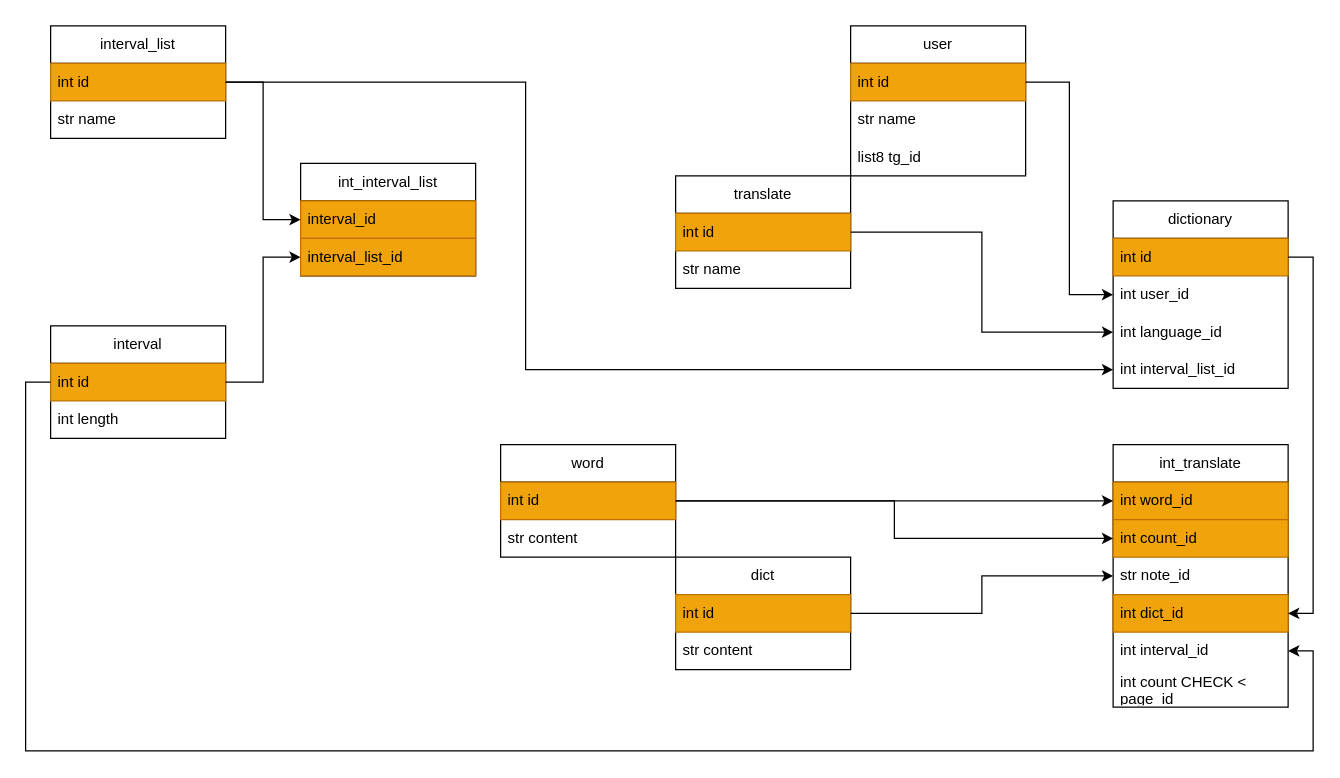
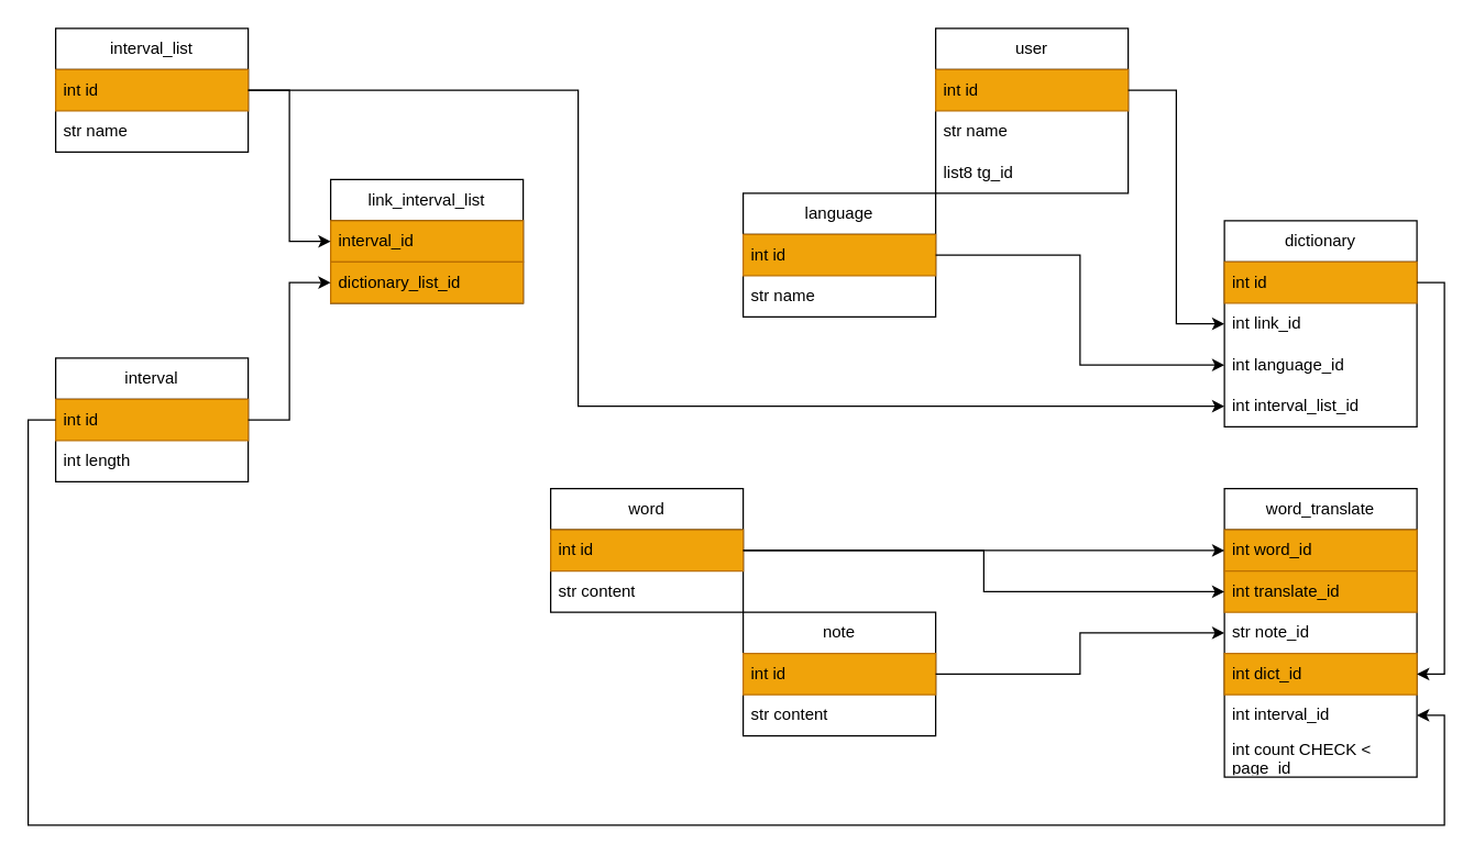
  <mxCell id="0" />
  <mxCell id="1" parent="0" />
  <mxCell id="2" value="interval" style="swimlane;fontStyle=0;childLayout=stackLayout;horizontal=1;startSize=30;horizontalStack=0;resizeParent=1;resizeParentMax=0;resizeLast=0;collapsible=1;marginBottom=0;whiteSpace=wrap;html=1;" parent="1" vertex="1"><mxGeometry x="40" y="260" width="140" height="90" as="geometry" /></mxCell>
  <mxCell id="3" value="int id" style="text;strokeColor=#BD7000;fillColor=#f0a30a;align=left;verticalAlign=middle;spacingLeft=4;spacingRight=4;overflow=hidden;points=[[0,0.5],[1,0.5]];portConstraint=eastwest;rotatable=0;whiteSpace=wrap;html=1;fontColor=#000000;" parent="2" vertex="1"><mxGeometry y="30" width="140" height="30" as="geometry" /></mxCell>
  <mxCell id="4" value="int length" style="text;strokeColor=none;fillColor=none;align=left;verticalAlign=middle;spacingLeft=4;spacingRight=4;overflow=hidden;points=[[0,0.5],[1,0.5]];portConstraint=eastwest;rotatable=0;whiteSpace=wrap;html=1;" parent="2" vertex="1"><mxGeometry y="60" width="140" height="30" as="geometry" /></mxCell>
  <mxCell id="5" value="interval_list" style="swimlane;fontStyle=0;childLayout=stackLayout;horizontal=1;startSize=30;horizontalStack=0;resizeParent=1;resizeParentMax=0;resizeLast=0;collapsible=1;marginBottom=0;whiteSpace=wrap;html=1;" parent="1" vertex="1"><mxGeometry x="40" y="20" width="140" height="90" as="geometry" /></mxCell>
  <mxCell id="6" value="int id" style="text;strokeColor=#BD7000;fillColor=#f0a30a;align=left;verticalAlign=middle;spacingLeft=4;spacingRight=4;overflow=hidden;points=[[0,0.5],[1,0.5]];portConstraint=eastwest;rotatable=0;whiteSpace=wrap;html=1;fontColor=#000000;" parent="5" vertex="1"><mxGeometry y="30" width="140" height="30" as="geometry" /></mxCell>
  <mxCell id="7" value="str name" style="text;strokeColor=none;fillColor=none;align=left;verticalAlign=middle;spacingLeft=4;spacingRight=4;overflow=hidden;points=[[0,0.5],[1,0.5]];portConstraint=eastwest;rotatable=0;whiteSpace=wrap;html=1;" parent="5" vertex="1"><mxGeometry y="60" width="140" height="30" as="geometry" /></mxCell>
  <mxCell id="8" value="word" style="swimlane;fontStyle=0;childLayout=stackLayout;horizontal=1;startSize=30;horizontalStack=0;resizeParent=1;resizeParentMax=0;resizeLast=0;collapsible=1;marginBottom=0;whiteSpace=wrap;html=1;" parent="1" vertex="1"><mxGeometry x="400" y="355" width="140" height="90" as="geometry" /></mxCell>
  <mxCell id="9" value="int id" style="text;strokeColor=#BD7000;fillColor=#f0a30a;align=left;verticalAlign=middle;spacingLeft=4;spacingRight=4;overflow=hidden;points=[[0,0.5],[1,0.5]];portConstraint=eastwest;rotatable=0;whiteSpace=wrap;html=1;fontColor=#000000;" parent="8" vertex="1"><mxGeometry y="30" width="140" height="30" as="geometry" /></mxCell>
  <mxCell id="10" value="str content" style="text;strokeColor=none;fillColor=none;align=left;verticalAlign=middle;spacingLeft=4;spacingRight=4;overflow=hidden;points=[[0,0.5],[1,0.5]];portConstraint=eastwest;rotatable=0;whiteSpace=wrap;html=1;" parent="8" vertex="1"><mxGeometry y="60" width="140" height="30" as="geometry" /></mxCell>
- <mxCell id="11" value="int_interval_list" style="swimlane;fontStyle=0;childLayout=stackLayout;horizontal=1;startSize=30;horizontalStack=0;resizeParent=1;resizeParentMax=0;resizeLast=0;collapsible=1;marginBottom=0;whiteSpace=wrap;html=1;" parent="1" vertex="1"><mxGeometry x="240" y="130" width="140" height="90" as="geometry" /></mxCell>
+ <mxCell id="11" value="link_interval_list" style="swimlane;fontStyle=0;childLayout=stackLayout;horizontal=1;startSize=30;horizontalStack=0;resizeParent=1;resizeParentMax=0;resizeLast=0;collapsible=1;marginBottom=0;whiteSpace=wrap;html=1;" parent="1" vertex="1"><mxGeometry x="240" y="130" width="140" height="90" as="geometry" /></mxCell>
  <mxCell id="12" value="interval_id" style="text;strokeColor=#BD7000;fillColor=#f0a30a;align=left;verticalAlign=middle;spacingLeft=4;spacingRight=4;overflow=hidden;points=[[0,0.5],[1,0.5]];portConstraint=eastwest;rotatable=0;whiteSpace=wrap;html=1;fontColor=#000000;" parent="11" vertex="1"><mxGeometry y="30" width="140" height="30" as="geometry" /></mxCell>
- <mxCell id="13" value="interval_list_id" style="text;strokeColor=#BD7000;fillColor=#f0a30a;align=left;verticalAlign=middle;spacingLeft=4;spacingRight=4;overflow=hidden;points=[[0,0.5],[1,0.5]];portConstraint=eastwest;rotatable=0;whiteSpace=wrap;html=1;fontColor=#000000;" parent="11" vertex="1"><mxGeometry y="60" width="140" height="30" as="geometry" /></mxCell>
+ <mxCell id="13" value="dictionary_list_id" style="text;strokeColor=#BD7000;fillColor=#f0a30a;align=left;verticalAlign=middle;spacingLeft=4;spacingRight=4;overflow=hidden;points=[[0,0.5],[1,0.5]];portConstraint=eastwest;rotatable=0;whiteSpace=wrap;html=1;fontColor=#000000;" parent="11" vertex="1"><mxGeometry y="60" width="140" height="30" as="geometry" /></mxCell>
  <mxCell id="14" value="dictionary" style="swimlane;fontStyle=0;childLayout=stackLayout;horizontal=1;startSize=30;horizontalStack=0;resizeParent=1;resizeParentMax=0;resizeLast=0;collapsible=1;marginBottom=0;whiteSpace=wrap;html=1;" parent="1" vertex="1"><mxGeometry x="890" y="160" width="140" height="150" as="geometry" /></mxCell>
  <mxCell id="15" value="int id" style="text;strokeColor=#BD7000;fillColor=#f0a30a;align=left;verticalAlign=middle;spacingLeft=4;spacingRight=4;overflow=hidden;points=[[0,0.5],[1,0.5]];portConstraint=eastwest;rotatable=0;whiteSpace=wrap;html=1;fontColor=#000000;" parent="14" vertex="1"><mxGeometry y="30" width="140" height="30" as="geometry" /></mxCell>
- <mxCell id="16" value="int user_id" style="text;strokeColor=none;fillColor=none;align=left;verticalAlign=middle;spacingLeft=4;spacingRight=4;overflow=hidden;points=[[0,0.5],[1,0.5]];portConstraint=eastwest;rotatable=0;whiteSpace=wrap;html=1;" parent="14" vertex="1"><mxGeometry y="60" width="140" height="30" as="geometry" /></mxCell>
+ <mxCell id="16" value="int link_id" style="text;strokeColor=none;fillColor=none;align=left;verticalAlign=middle;spacingLeft=4;spacingRight=4;overflow=hidden;points=[[0,0.5],[1,0.5]];portConstraint=eastwest;rotatable=0;whiteSpace=wrap;html=1;" parent="14" vertex="1"><mxGeometry y="60" width="140" height="30" as="geometry" /></mxCell>
  <mxCell id="17" value="int language_id" style="text;strokeColor=none;fillColor=none;align=left;verticalAlign=middle;spacingLeft=4;spacingRight=4;overflow=hidden;points=[[0,0.5],[1,0.5]];portConstraint=eastwest;rotatable=0;whiteSpace=wrap;html=1;" parent="14" vertex="1"><mxGeometry y="90" width="140" height="30" as="geometry" /></mxCell>
  <mxCell id="18" value="int interval_list_id" style="text;strokeColor=none;fillColor=none;align=left;verticalAlign=middle;spacingLeft=4;spacingRight=4;overflow=hidden;points=[[0,0.5],[1,0.5]];portConstraint=eastwest;rotatable=0;whiteSpace=wrap;html=1;" vertex="1" parent="14"><mxGeometry y="120" width="140" height="30" as="geometry" /></mxCell>
  <mxCell id="19" value="user" style="swimlane;fontStyle=0;childLayout=stackLayout;horizontal=1;startSize=30;horizontalStack=0;resizeParent=1;resizeParentMax=0;resizeLast=0;collapsible=1;marginBottom=0;whiteSpace=wrap;html=1;" parent="1" vertex="1"><mxGeometry x="680" y="20" width="140" height="120" as="geometry" /></mxCell>
  <mxCell id="20" value="int id" style="text;strokeColor=#BD7000;fillColor=#f0a30a;align=left;verticalAlign=middle;spacingLeft=4;spacingRight=4;overflow=hidden;points=[[0,0.5],[1,0.5]];portConstraint=eastwest;rotatable=0;whiteSpace=wrap;html=1;fontColor=#000000;" parent="19" vertex="1"><mxGeometry y="30" width="140" height="30" as="geometry" /></mxCell>
  <mxCell id="21" value="str name" style="text;strokeColor=none;fillColor=none;align=left;verticalAlign=middle;spacingLeft=4;spacingRight=4;overflow=hidden;points=[[0,0.5],[1,0.5]];portConstraint=eastwest;rotatable=0;whiteSpace=wrap;html=1;" parent="19" vertex="1"><mxGeometry y="60" width="140" height="30" as="geometry" /></mxCell>
  <mxCell id="22" value="list8 tg_id" style="text;strokeColor=none;fillColor=none;align=left;verticalAlign=middle;spacingLeft=4;spacingRight=4;overflow=hidden;points=[[0,0.5],[1,0.5]];portConstraint=eastwest;rotatable=0;whiteSpace=wrap;html=1;" parent="19" vertex="1"><mxGeometry y="90" width="140" height="30" as="geometry" /></mxCell>
- <mxCell id="23" value="translate" style="swimlane;fontStyle=0;childLayout=stackLayout;horizontal=1;startSize=30;horizontalStack=0;resizeParent=1;resizeParentMax=0;resizeLast=0;collapsible=1;marginBottom=0;whiteSpace=wrap;html=1;" parent="1" vertex="1"><mxGeometry x="540" y="140" width="140" height="90" as="geometry" /></mxCell>
+ <mxCell id="23" value="language" style="swimlane;fontStyle=0;childLayout=stackLayout;horizontal=1;startSize=30;horizontalStack=0;resizeParent=1;resizeParentMax=0;resizeLast=0;collapsible=1;marginBottom=0;whiteSpace=wrap;html=1;" parent="1" vertex="1"><mxGeometry x="540" y="140" width="140" height="90" as="geometry" /></mxCell>
  <mxCell id="24" value="int id" style="text;strokeColor=#BD7000;fillColor=#f0a30a;align=left;verticalAlign=middle;spacingLeft=4;spacingRight=4;overflow=hidden;points=[[0,0.5],[1,0.5]];portConstraint=eastwest;rotatable=0;whiteSpace=wrap;html=1;fontColor=#000000;" parent="23" vertex="1"><mxGeometry y="30" width="140" height="30" as="geometry" /></mxCell>
  <mxCell id="25" value="str name" style="text;strokeColor=none;fillColor=none;align=left;verticalAlign=middle;spacingLeft=4;spacingRight=4;overflow=hidden;points=[[0,0.5],[1,0.5]];portConstraint=eastwest;rotatable=0;whiteSpace=wrap;html=1;" parent="23" vertex="1"><mxGeometry y="60" width="140" height="30" as="geometry" /></mxCell>
  <mxCell id="26" style="edgeStyle=orthogonalEdgeStyle;rounded=0;orthogonalLoop=1;jettySize=auto;html=1;exitX=1;exitY=0.5;exitDx=0;exitDy=0;entryX=0;entryY=0.5;entryDx=0;entryDy=0;" parent="1" source="6" target="12" edge="1"><mxGeometry relative="1" as="geometry" /></mxCell>
  <mxCell id="27" style="edgeStyle=orthogonalEdgeStyle;rounded=0;orthogonalLoop=1;jettySize=auto;html=1;exitX=1;exitY=0.5;exitDx=0;exitDy=0;entryX=0;entryY=0.5;entryDx=0;entryDy=0;" parent="1" source="3" target="13" edge="1"><mxGeometry relative="1" as="geometry" /></mxCell>
- <mxCell id="28" value="int_translate" style="swimlane;fontStyle=0;childLayout=stackLayout;horizontal=1;startSize=30;horizontalStack=0;resizeParent=1;resizeParentMax=0;resizeLast=0;collapsible=1;marginBottom=0;whiteSpace=wrap;html=1;" parent="1" vertex="1"><mxGeometry x="890" y="355" width="140" height="210" as="geometry"><mxRectangle x="640" y="375" width="130" height="30" as="alternateBounds" /></mxGeometry></mxCell>
+ <mxCell id="28" value="word_translate" style="swimlane;fontStyle=0;childLayout=stackLayout;horizontal=1;startSize=30;horizontalStack=0;resizeParent=1;resizeParentMax=0;resizeLast=0;collapsible=1;marginBottom=0;whiteSpace=wrap;html=1;" parent="1" vertex="1"><mxGeometry x="890" y="355" width="140" height="210" as="geometry"><mxRectangle x="640" y="375" width="130" height="30" as="alternateBounds" /></mxGeometry></mxCell>
  <mxCell id="29" value="int word_id" style="text;strokeColor=#BD7000;fillColor=#f0a30a;align=left;verticalAlign=middle;spacingLeft=4;spacingRight=4;overflow=hidden;points=[[0,0.5],[1,0.5]];portConstraint=eastwest;rotatable=0;whiteSpace=wrap;html=1;fontColor=#000000;" parent="28" vertex="1"><mxGeometry y="30" width="140" height="30" as="geometry" /></mxCell>
- <mxCell id="30" value="int count_id" style="text;align=left;verticalAlign=middle;spacingLeft=4;spacingRight=4;overflow=hidden;points=[[0,0.5],[1,0.5]];portConstraint=eastwest;rotatable=0;whiteSpace=wrap;html=1;fillColor=#f0a30a;fontColor=#000000;strokeColor=#BD7000;" parent="28" vertex="1"><mxGeometry y="60" width="140" height="30" as="geometry" /></mxCell>
+ <mxCell id="30" value="int translate_id" style="text;align=left;verticalAlign=middle;spacingLeft=4;spacingRight=4;overflow=hidden;points=[[0,0.5],[1,0.5]];portConstraint=eastwest;rotatable=0;whiteSpace=wrap;html=1;fillColor=#f0a30a;fontColor=#000000;strokeColor=#BD7000;" parent="28" vertex="1"><mxGeometry y="60" width="140" height="30" as="geometry" /></mxCell>
  <mxCell id="31" value="str note_id" style="text;strokeColor=none;fillColor=none;align=left;verticalAlign=middle;spacingLeft=4;spacingRight=4;overflow=hidden;points=[[0,0.5],[1,0.5]];portConstraint=eastwest;rotatable=0;whiteSpace=wrap;html=1;" parent="28" vertex="1"><mxGeometry y="90" width="140" height="30" as="geometry" /></mxCell>
  <mxCell id="32" value="int dict_id" style="text;strokeColor=#BD7000;fillColor=#f0a30a;align=left;verticalAlign=middle;spacingLeft=4;spacingRight=4;overflow=hidden;points=[[0,0.5],[1,0.5]];portConstraint=eastwest;rotatable=0;whiteSpace=wrap;html=1;fontColor=#000000;" parent="28" vertex="1"><mxGeometry y="120" width="140" height="30" as="geometry" /></mxCell>
  <mxCell id="33" value="int interval_id" style="text;strokeColor=none;fillColor=none;align=left;verticalAlign=middle;spacingLeft=4;spacingRight=4;overflow=hidden;points=[[0,0.5],[1,0.5]];portConstraint=eastwest;rotatable=0;whiteSpace=wrap;html=1;" parent="28" vertex="1"><mxGeometry y="150" width="140" height="30" as="geometry" /></mxCell>
  <mxCell id="34" value="int count CHECK &amp;lt; page_id" style="text;strokeColor=none;fillColor=none;align=left;verticalAlign=middle;spacingLeft=4;spacingRight=4;overflow=hidden;points=[[0,0.5],[1,0.5]];portConstraint=eastwest;rotatable=0;whiteSpace=wrap;html=1;" parent="28" vertex="1"><mxGeometry y="180" width="140" height="30" as="geometry" /></mxCell>
  <mxCell id="35" style="edgeStyle=orthogonalEdgeStyle;rounded=0;orthogonalLoop=1;jettySize=auto;html=1;exitX=1;exitY=0.5;exitDx=0;exitDy=0;entryX=0;entryY=0.5;entryDx=0;entryDy=0;" parent="1" source="20" target="16" edge="1"><mxGeometry relative="1" as="geometry" /></mxCell>
  <mxCell id="36" style="edgeStyle=orthogonalEdgeStyle;rounded=0;orthogonalLoop=1;jettySize=auto;html=1;exitX=1;exitY=0.5;exitDx=0;exitDy=0;entryX=0;entryY=0.5;entryDx=0;entryDy=0;" parent="1" source="24" target="17" edge="1"><mxGeometry relative="1" as="geometry" /></mxCell>
- <mxCell id="37" value="dict" style="swimlane;fontStyle=0;childLayout=stackLayout;horizontal=1;startSize=30;horizontalStack=0;resizeParent=1;resizeParentMax=0;resizeLast=0;collapsible=1;marginBottom=0;whiteSpace=wrap;html=1;" parent="1" vertex="1"><mxGeometry x="540" y="445" width="140" height="90" as="geometry" /></mxCell>
+ <mxCell id="37" value="note" style="swimlane;fontStyle=0;childLayout=stackLayout;horizontal=1;startSize=30;horizontalStack=0;resizeParent=1;resizeParentMax=0;resizeLast=0;collapsible=1;marginBottom=0;whiteSpace=wrap;html=1;" parent="1" vertex="1"><mxGeometry x="540" y="445" width="140" height="90" as="geometry" /></mxCell>
  <mxCell id="38" value="int id" style="text;strokeColor=#BD7000;fillColor=#f0a30a;align=left;verticalAlign=middle;spacingLeft=4;spacingRight=4;overflow=hidden;points=[[0,0.5],[1,0.5]];portConstraint=eastwest;rotatable=0;whiteSpace=wrap;html=1;fontColor=#000000;" parent="37" vertex="1"><mxGeometry y="30" width="140" height="30" as="geometry" /></mxCell>
  <mxCell id="39" value="str content" style="text;strokeColor=none;fillColor=none;align=left;verticalAlign=middle;spacingLeft=4;spacingRight=4;overflow=hidden;points=[[0,0.5],[1,0.5]];portConstraint=eastwest;rotatable=0;whiteSpace=wrap;html=1;" parent="37" vertex="1"><mxGeometry y="60" width="140" height="30" as="geometry" /></mxCell>
  <mxCell id="40" style="edgeStyle=orthogonalEdgeStyle;rounded=0;orthogonalLoop=1;jettySize=auto;html=1;exitX=1;exitY=0.5;exitDx=0;exitDy=0;entryX=1;entryY=0.5;entryDx=0;entryDy=0;" parent="1" source="15" target="32" edge="1"><mxGeometry relative="1" as="geometry" /></mxCell>
  <mxCell id="41" style="edgeStyle=orthogonalEdgeStyle;rounded=0;orthogonalLoop=1;jettySize=auto;html=1;exitX=1;exitY=0.5;exitDx=0;exitDy=0;entryX=0;entryY=0.5;entryDx=0;entryDy=0;" parent="1" source="9" target="29" edge="1"><mxGeometry relative="1" as="geometry" /></mxCell>
  <mxCell id="42" style="edgeStyle=orthogonalEdgeStyle;rounded=0;orthogonalLoop=1;jettySize=auto;html=1;exitX=1;exitY=0.5;exitDx=0;exitDy=0;entryX=0;entryY=0.5;entryDx=0;entryDy=0;" parent="1" source="38" target="31" edge="1"><mxGeometry relative="1" as="geometry" /></mxCell>
  <mxCell id="43" style="edgeStyle=orthogonalEdgeStyle;rounded=0;orthogonalLoop=1;jettySize=auto;html=1;exitX=0;exitY=0.5;exitDx=0;exitDy=0;entryX=1;entryY=0.5;entryDx=0;entryDy=0;" parent="1" source="3" target="33" edge="1"><mxGeometry relative="1" as="geometry"><Array as="points"><mxPoint x="20" y="305" /><mxPoint x="20" y="600" /><mxPoint x="1050" y="600" /><mxPoint x="1050" y="520" /></Array></mxGeometry></mxCell>
  <mxCell id="44" style="edgeStyle=orthogonalEdgeStyle;rounded=0;orthogonalLoop=1;jettySize=auto;html=1;exitX=1;exitY=0.5;exitDx=0;exitDy=0;entryX=0;entryY=0.5;entryDx=0;entryDy=0;" edge="1" parent="1" source="6" target="18"><mxGeometry relative="1" as="geometry"><Array as="points"><mxPoint x="420" y="65" /><mxPoint x="420" y="295" /></Array></mxGeometry></mxCell>
  <mxCell id="45" style="edgeStyle=orthogonalEdgeStyle;rounded=0;orthogonalLoop=1;jettySize=auto;html=1;exitX=1;exitY=0.5;exitDx=0;exitDy=0;entryX=0;entryY=0.5;entryDx=0;entryDy=0;" edge="1" parent="1" source="9" target="30"><mxGeometry relative="1" as="geometry" /></mxCell>
